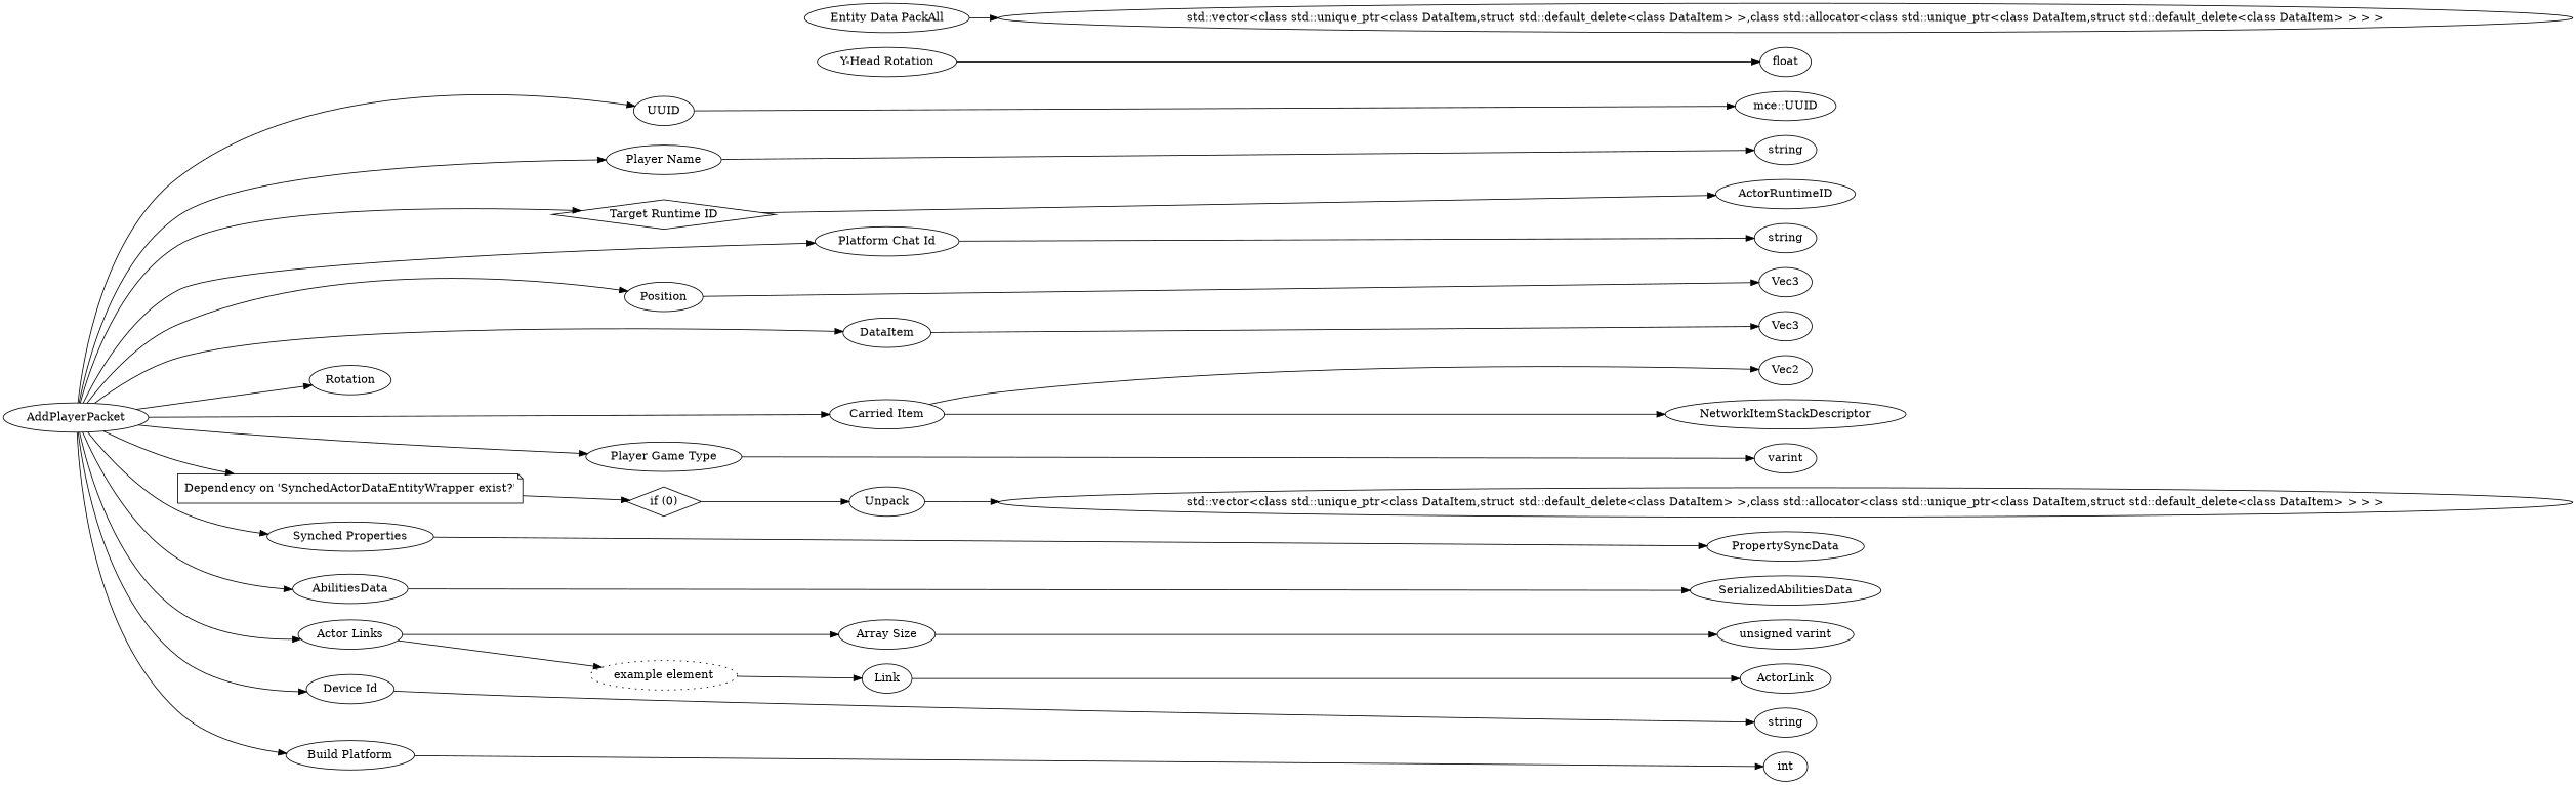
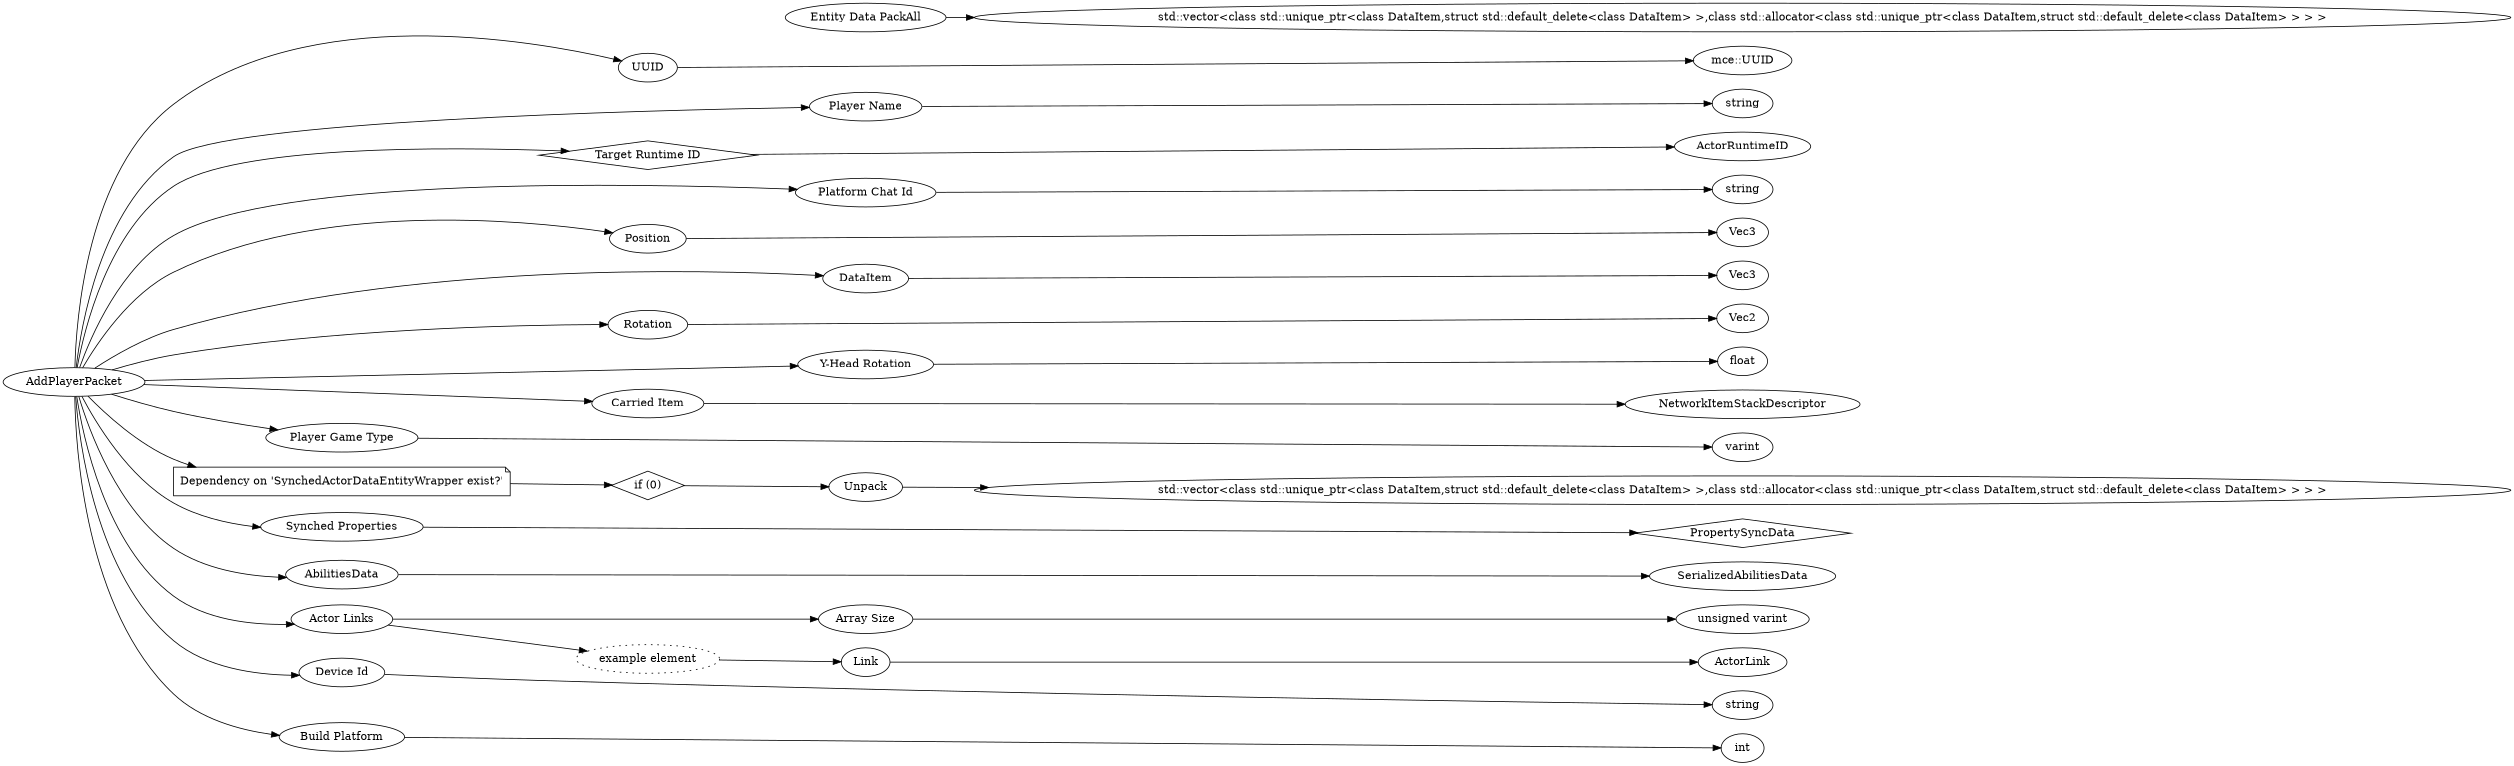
  digraph {
    rankdir=LR
    n1 [label="mce::UUID"]
    n2 [label=string]
    n3 [label=ActorRuntimeID]
    n4 [label=string]
    n5 [label=Vec3]
    n6 [label=Vec3]
    n7 [label=Vec2]
    n8 [label=float]
    n9 [label=NetworkItemStackDescriptor]
    n10 [label=varint]
    n11 [label="std::vector<class std::unique_ptr<class DataItem,struct std::default_delete<class DataItem> >,class std::allocator<class std::unique_ptr<class DataItem,struct std::default_delete<class DataItem> > > >"]
    n12 [label="std::vector<class std::unique_ptr<class DataItem,struct std::default_delete<class DataItem> >,class std::allocator<class std::unique_ptr<class DataItem,struct std::default_delete<class DataItem> > > >"]
-   n13 [label=PropertySyncData]
+   n13 [label=PropertySyncData shape=diamond]
    n14 [label=SerializedAbilitiesData]
    n15 [label="unsigned varint"]
    n16 [label=ActorLink]
    n17 [label=string]
    n18 [label=int]
    n19 [label=AddPlayerPacket]
    n20 [label=UUID]
    n21 [label="Player Name"]
    n22 [label="Target Runtime ID" shape=diamond]
    n23 [label="Platform Chat Id"]
    n24 [label=Position]
    n25 [label=DataItem]
    n26 [label=Rotation]
    n27 [label="Y-Head Rotation"]
    n28 [label="Carried Item"]
    n29 [label="Player Game Type"]
    n30 [label="Dependency on 'SynchedActorDataEntityWrapper exist?'" shape=note]
    n31 [label="Synched Properties"]
    n32 [label=AbilitiesData]
    n33 [label="Actor Links"]
    n34 [label="Device Id"]
    n35 [label="Build Platform"]
    n36 [label="if (0)" shape=diamond]
    n37 [label="Array Size"]
    n38 [label="example element" style=dotted]
    n39 [label=Unpack]
    n40 [label="Entity Data PackAll"]
    n41 [label=Link]
    subgraph sub_1 {
      rank=max
      n1
      n2
      n3
      n4
      n5
      n6
      n7
      n8
      n9
      n10
      n11
      n12
      n13
      n14
      n15
      n16
      n17
      n18
    }
    n19 -> n20
    n19 -> n21
    n19 -> n22
    n19 -> n23
    n19 -> n24
    n19 -> n25
    n19 -> n26
+   n19 -> n27
    n19 -> n28
    n19 -> n29
    n19 -> n30
    n19 -> n31
    n19 -> n32
    n19 -> n33
    n19 -> n34
    n19 -> n35
    n20 -> n1
    n21 -> n2
    n22 -> n3
    n23 -> n4
    n24 -> n5
    n25 -> n6
-   n28 -> n7
+   n26 -> n7
    n27 -> n8
    n28 -> n9
    n29 -> n10
    n30 -> n36
    n31 -> n13
    n32 -> n14
    n33 -> n37
    n33 -> n38
    n34 -> n17
    n35 -> n18
    n36 -> n39
    n37 -> n15
    n38 -> n41
    n39 -> n11
    n40 -> n12
    n41 -> n16
  }
